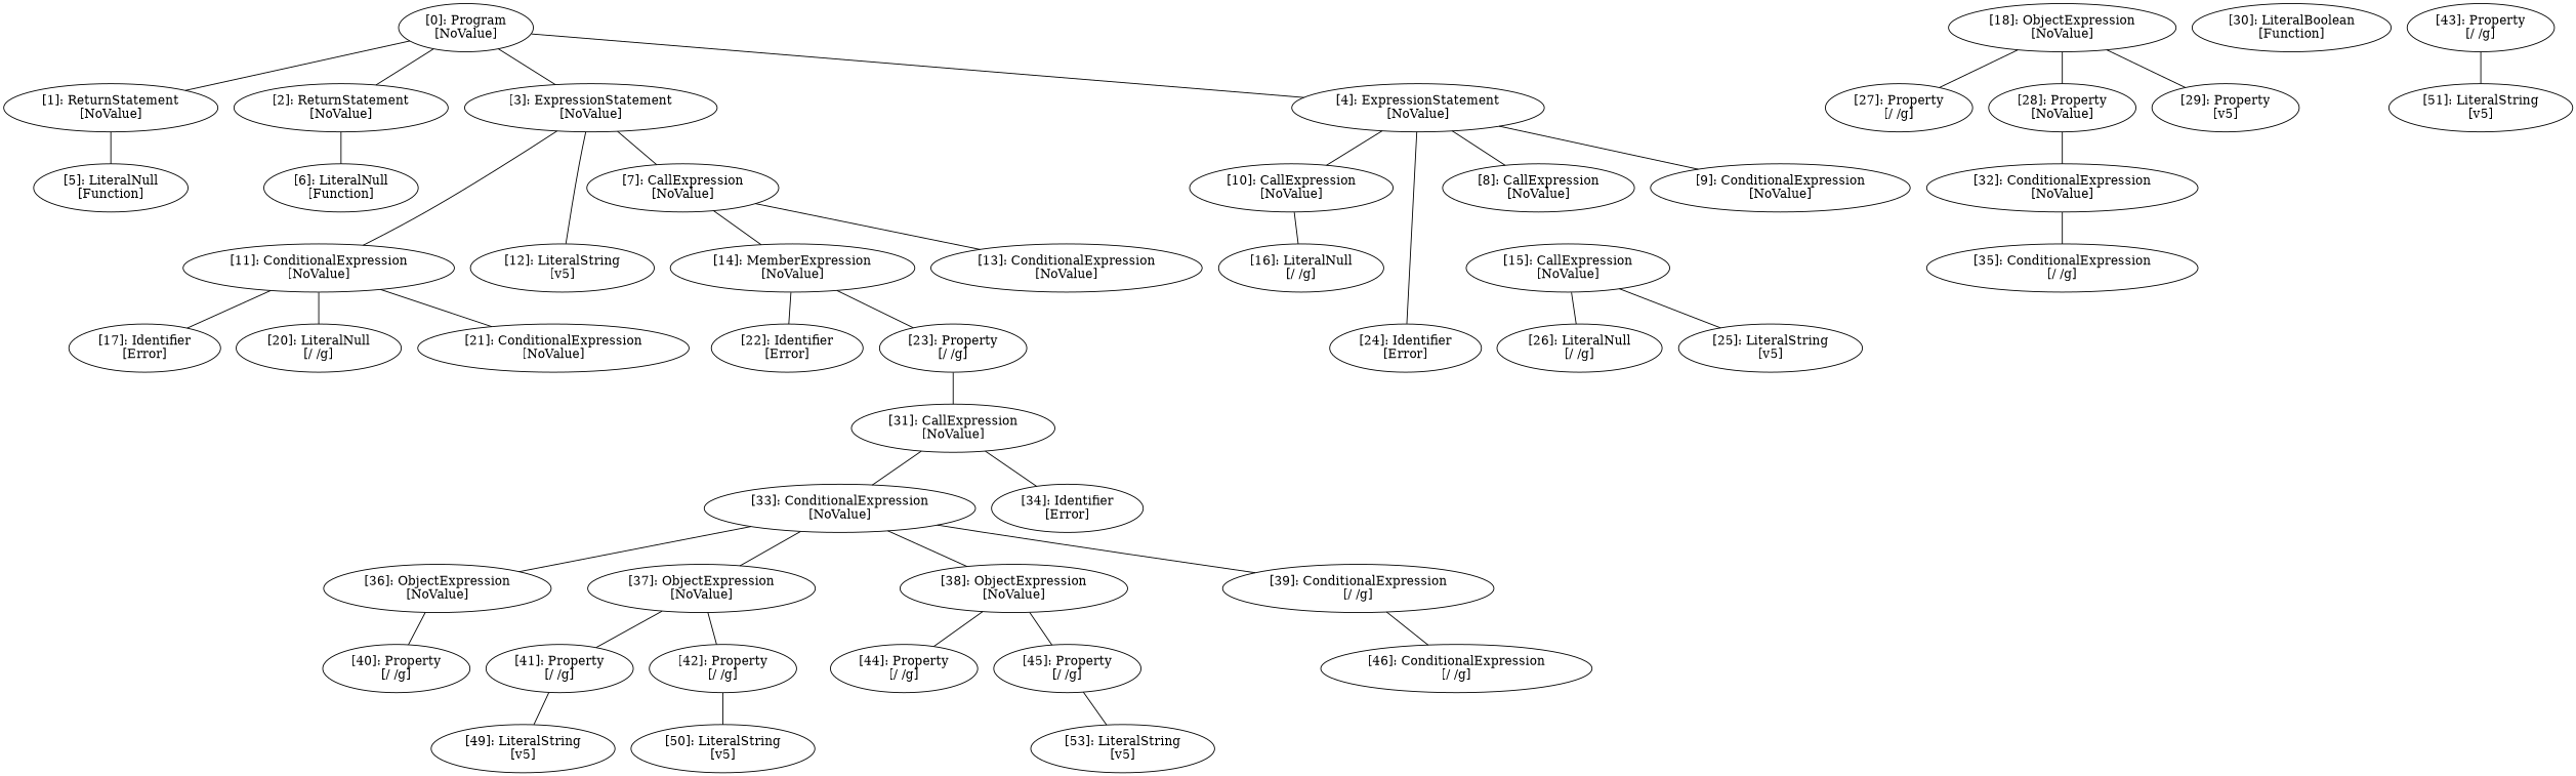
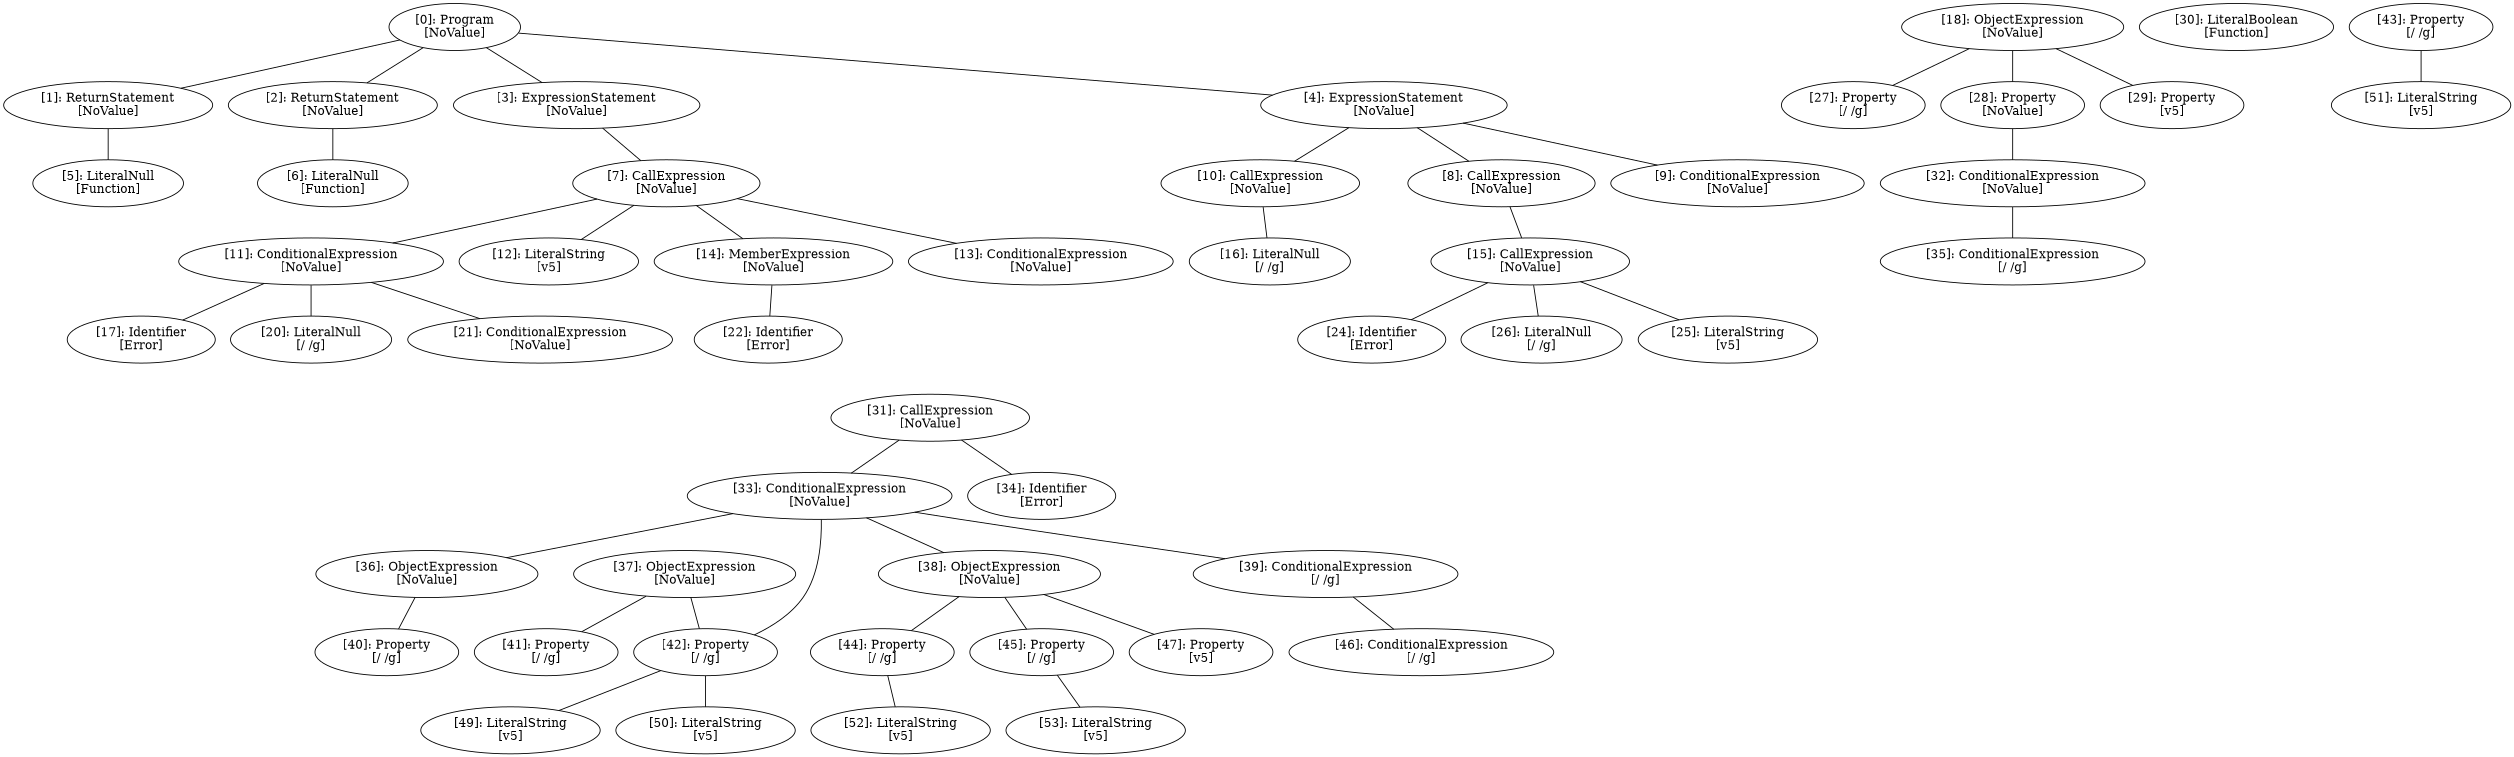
  graph {
    n1 [label="[0]: Program\n[NoValue]"]
    n2 [label="[1]: ReturnStatement\n[NoValue]"]
    n3 [label="[2]: ReturnStatement\n[NoValue]"]
    n4 [label="[3]: ExpressionStatement\n[NoValue]"]
    n5 [label="[4]: ExpressionStatement\n[NoValue]"]
    n6 [label="[5]: LiteralNull\n[Function]"]
    n7 [label="[6]: LiteralNull\n[Function]"]
    n8 [label="[7]: CallExpression\n[NoValue]"]
    n9 [label="[8]: CallExpression\n[NoValue]"]
    n10 [label="[9]: ConditionalExpression\n[NoValue]"]
    n11 [label="[10]: CallExpression\n[NoValue]"]
    n12 [label="[11]: ConditionalExpression\n[NoValue]"]
    n13 [label="[12]: LiteralString\n[v5]"]
    n14 [label="[13]: ConditionalExpression\n[NoValue]"]
    n15 [label="[14]: MemberExpression\n[NoValue]"]
    n16 [label="[15]: CallExpression\n[NoValue]"]
    n17 [label="[16]: LiteralNull\n[/ /g]"]
    n18 [label="[17]: Identifier\n[Error]"]
    n19 [label="[20]: LiteralNull\n[/ /g]"]
    n20 [label="[21]: ConditionalExpression\n[NoValue]"]
    n21 [label="[22]: Identifier\n[Error]"]
-   n22 [label="[23]: Property\n[/ /g]"]
    n23 [label="[24]: Identifier\n[Error]"]
    n24 [label="[25]: LiteralString\n[v5]"]
    n25 [label="[26]: LiteralNull\n[/ /g]"]
    n26 [label="[18]: ObjectExpression\n[NoValue]"]
    n27 [label="[27]: Property\n[/ /g]"]
    n28 [label="[28]: Property\n[NoValue]"]
    n29 [label="[29]: Property\n[v5]"]
    n30 [label="[31]: CallExpression\n[NoValue]"]
    n31 [label="[32]: ConditionalExpression\n[NoValue]"]
    n32 [label="[33]: ConditionalExpression\n[NoValue]"]
    n33 [label="[34]: Identifier\n[Error]"]
    n34 [label="[35]: ConditionalExpression\n[/ /g]"]
    n35 [label="[30]: LiteralBoolean\n[Function]"]
    n36 [label="[36]: ObjectExpression\n[NoValue]"]
    n37 [label="[37]: ObjectExpression\n[NoValue]"]
    n38 [label="[38]: ObjectExpression\n[NoValue]"]
    n39 [label="[39]: ConditionalExpression\n[/ /g]"]
    n40 [label="[40]: Property\n[/ /g]"]
    n41 [label="[41]: Property\n[/ /g]"]
    n42 [label="[42]: Property\n[/ /g]"]
    n43 [label="[44]: Property\n[/ /g]"]
    n44 [label="[45]: Property\n[/ /g]"]
+   n45 [label="[47]: Property\n[v5]"]
    n46 [label="[46]: ConditionalExpression\n[/ /g]"]
    n47 [label="[49]: LiteralString\n[v5]"]
    n48 [label="[50]: LiteralString\n[v5]"]
    n49 [label="[43]: Property\n[/ /g]"]
    n50 [label="[51]: LiteralString\n[v5]"]
+   n51 [label="[52]: LiteralString\n[v5]"]
    n52 [label="[53]: LiteralString\n[v5]"]
    n1 -- n2
    n1 -- n3
    n1 -- n4
    n1 -- n5
    n2 -- n6
    n3 -- n7
    n4 -- n8
    n5 -- n9
    n5 -- n10
    n5 -- n11
-   n4 -- n12
-   n4 -- n13
+   n8 -- n12
+   n8 -- n13
    n8 -- n14
    n8 -- n15
+   n9 -- n16
    n11 -- n17
    n12 -- n18
    n12 -- n19
    n12 -- n20
    n15 -- n21
-   n15 -- n22
-   n5 -- n23
+   n16 -- n23
    n16 -- n24
    n16 -- n25
-   n22 -- n30
    n26 -- n27
    n26 -- n28
    n26 -- n29
    n28 -- n31
    n30 -- n32
    n30 -- n33
    n31 -- n34
    n32 -- n36
-   n32 -- n37
+   n32 -- n42
    n32 -- n38
    n32 -- n39
    n36 -- n40
    n37 -- n41
    n37 -- n42
    n38 -- n43
    n38 -- n44
+   n38 -- n45
    n39 -- n46
-   n41 -- n47
+   n42 -- n47
    n42 -- n48
+   n43 -- n51
    n44 -- n52
    n49 -- n50
  }
